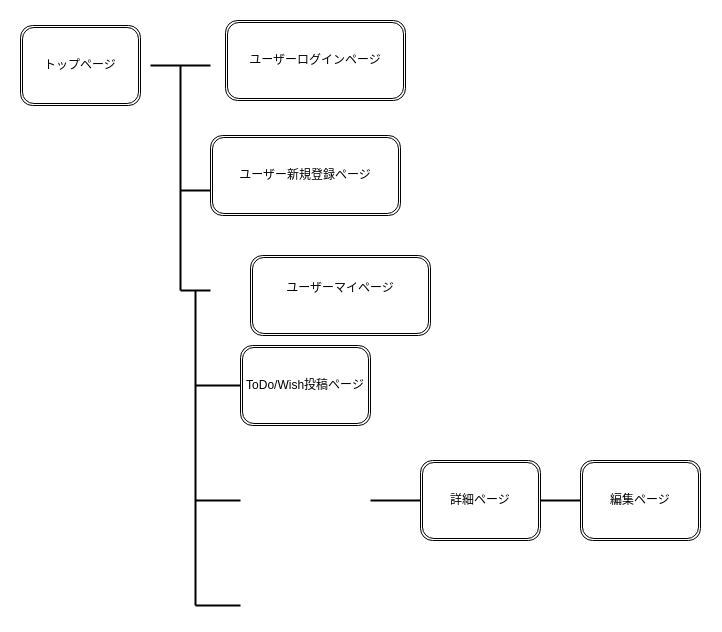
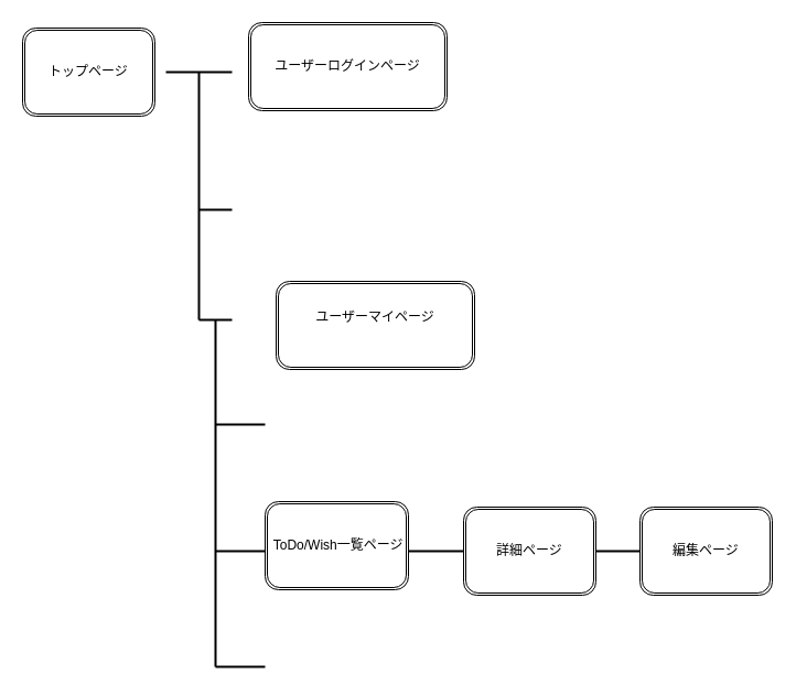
  <mxCell id="0" />
  <mxCell id="1" parent="0" />
  <mxCell id="2" value="トップページ" style="shape=ext;double=1;rounded=1;whiteSpace=wrap;html=1;" vertex="1" parent="1"><mxGeometry x="20" y="25" width="120" height="80" as="geometry" /></mxCell>
  <mxCell id="3" value="ユーザーログインページ" style="shape=ext;double=1;rounded=1;whiteSpace=wrap;html=1;" vertex="1" parent="1"><mxGeometry x="225" y="20" width="180" height="80" as="geometry" /></mxCell>
- <mxCell id="4" value="ユーザー新規登録ページ" style="shape=ext;double=1;rounded=1;whiteSpace=wrap;html=1;" vertex="1" parent="1"><mxGeometry x="210" y="135" width="190" height="80" as="geometry" /></mxCell>
  <mxCell id="5" value="ユーザーマイページ&lt;div&gt;&lt;br&gt;&lt;/div&gt;" style="shape=ext;double=1;rounded=1;whiteSpace=wrap;html=1;" vertex="1" parent="1"><mxGeometry x="250" y="255" width="180" height="80" as="geometry" /></mxCell>
- <mxCell id="6" value="ToDo/Wish投稿ページ" style="shape=ext;double=1;rounded=1;whiteSpace=wrap;html=1;" vertex="1" parent="1"><mxGeometry x="240" y="345" width="130" height="80" as="geometry" /></mxCell>
+ <mxCell id="7" value="&amp;nbsp;ToDo/Wish一覧ページ" style="shape=ext;double=1;rounded=1;whiteSpace=wrap;html=1;" vertex="1" parent="1"><mxGeometry x="240" y="455" width="130" height="80" as="geometry" /></mxCell>
  <mxCell id="8" value="詳細ページ" style="shape=ext;double=1;rounded=1;whiteSpace=wrap;html=1;" vertex="1" parent="1"><mxGeometry x="420" y="460" width="120" height="80" as="geometry" /></mxCell>
  <mxCell id="9" value="&lt;div&gt;&lt;font color=&quot;#000000&quot;&gt;編集ページ&lt;/font&gt;&lt;/div&gt;" style="shape=ext;double=1;rounded=1;whiteSpace=wrap;html=1;" vertex="1" parent="1"><mxGeometry x="580" y="460" width="120" height="80" as="geometry" /></mxCell>
  <mxCell id="10" value="" style="line;strokeWidth=2;direction=south;html=1;" vertex="1" parent="1"><mxGeometry x="170" y="65" width="20" height="225" as="geometry" /></mxCell>
  <mxCell id="11" value="" style="line;strokeWidth=2;html=1;" vertex="1" parent="1"><mxGeometry x="150" y="60" width="60" height="10" as="geometry" /></mxCell>
  <mxCell id="12" value="" style="line;strokeWidth=2;html=1;" vertex="1" parent="1"><mxGeometry x="180" y="185" width="30" height="10" as="geometry" /></mxCell>
  <mxCell id="13" value="" style="line;strokeWidth=2;html=1;" vertex="1" parent="1"><mxGeometry x="180" y="285" width="30" height="10" as="geometry" /></mxCell>
  <mxCell id="14" value="" style="line;strokeWidth=2;direction=south;html=1;" vertex="1" parent="1"><mxGeometry x="190" y="290" width="10" height="315" as="geometry" /></mxCell>
  <mxCell id="15" value="" style="line;strokeWidth=2;html=1;" vertex="1" parent="1"><mxGeometry x="195" y="372.5" width="45" height="25" as="geometry" /></mxCell>
  <mxCell id="16" value="" style="line;strokeWidth=2;html=1;" vertex="1" parent="1"><mxGeometry x="195" y="495" width="45" height="10" as="geometry" /></mxCell>
  <mxCell id="17" style="edgeStyle=none;html=1;exitX=0.75;exitY=0.5;exitDx=0;exitDy=0;exitPerimeter=0;" edge="1" parent="1"><mxGeometry relative="1" as="geometry"><mxPoint x="225" y="605" as="targetPoint" /><mxPoint x="225" y="605" as="sourcePoint" /></mxGeometry></mxCell>
  <mxCell id="18" value="" style="line;strokeWidth=2;html=1;" vertex="1" parent="1"><mxGeometry x="195" y="600" width="45" height="10" as="geometry" /></mxCell>
  <mxCell id="19" value="" style="line;strokeWidth=2;html=1;" vertex="1" parent="1"><mxGeometry x="370" y="495" width="50" height="10" as="geometry" /></mxCell>
  <mxCell id="20" value="" style="line;strokeWidth=2;html=1;" vertex="1" parent="1"><mxGeometry x="540" y="495" width="40" height="10" as="geometry" /></mxCell>
